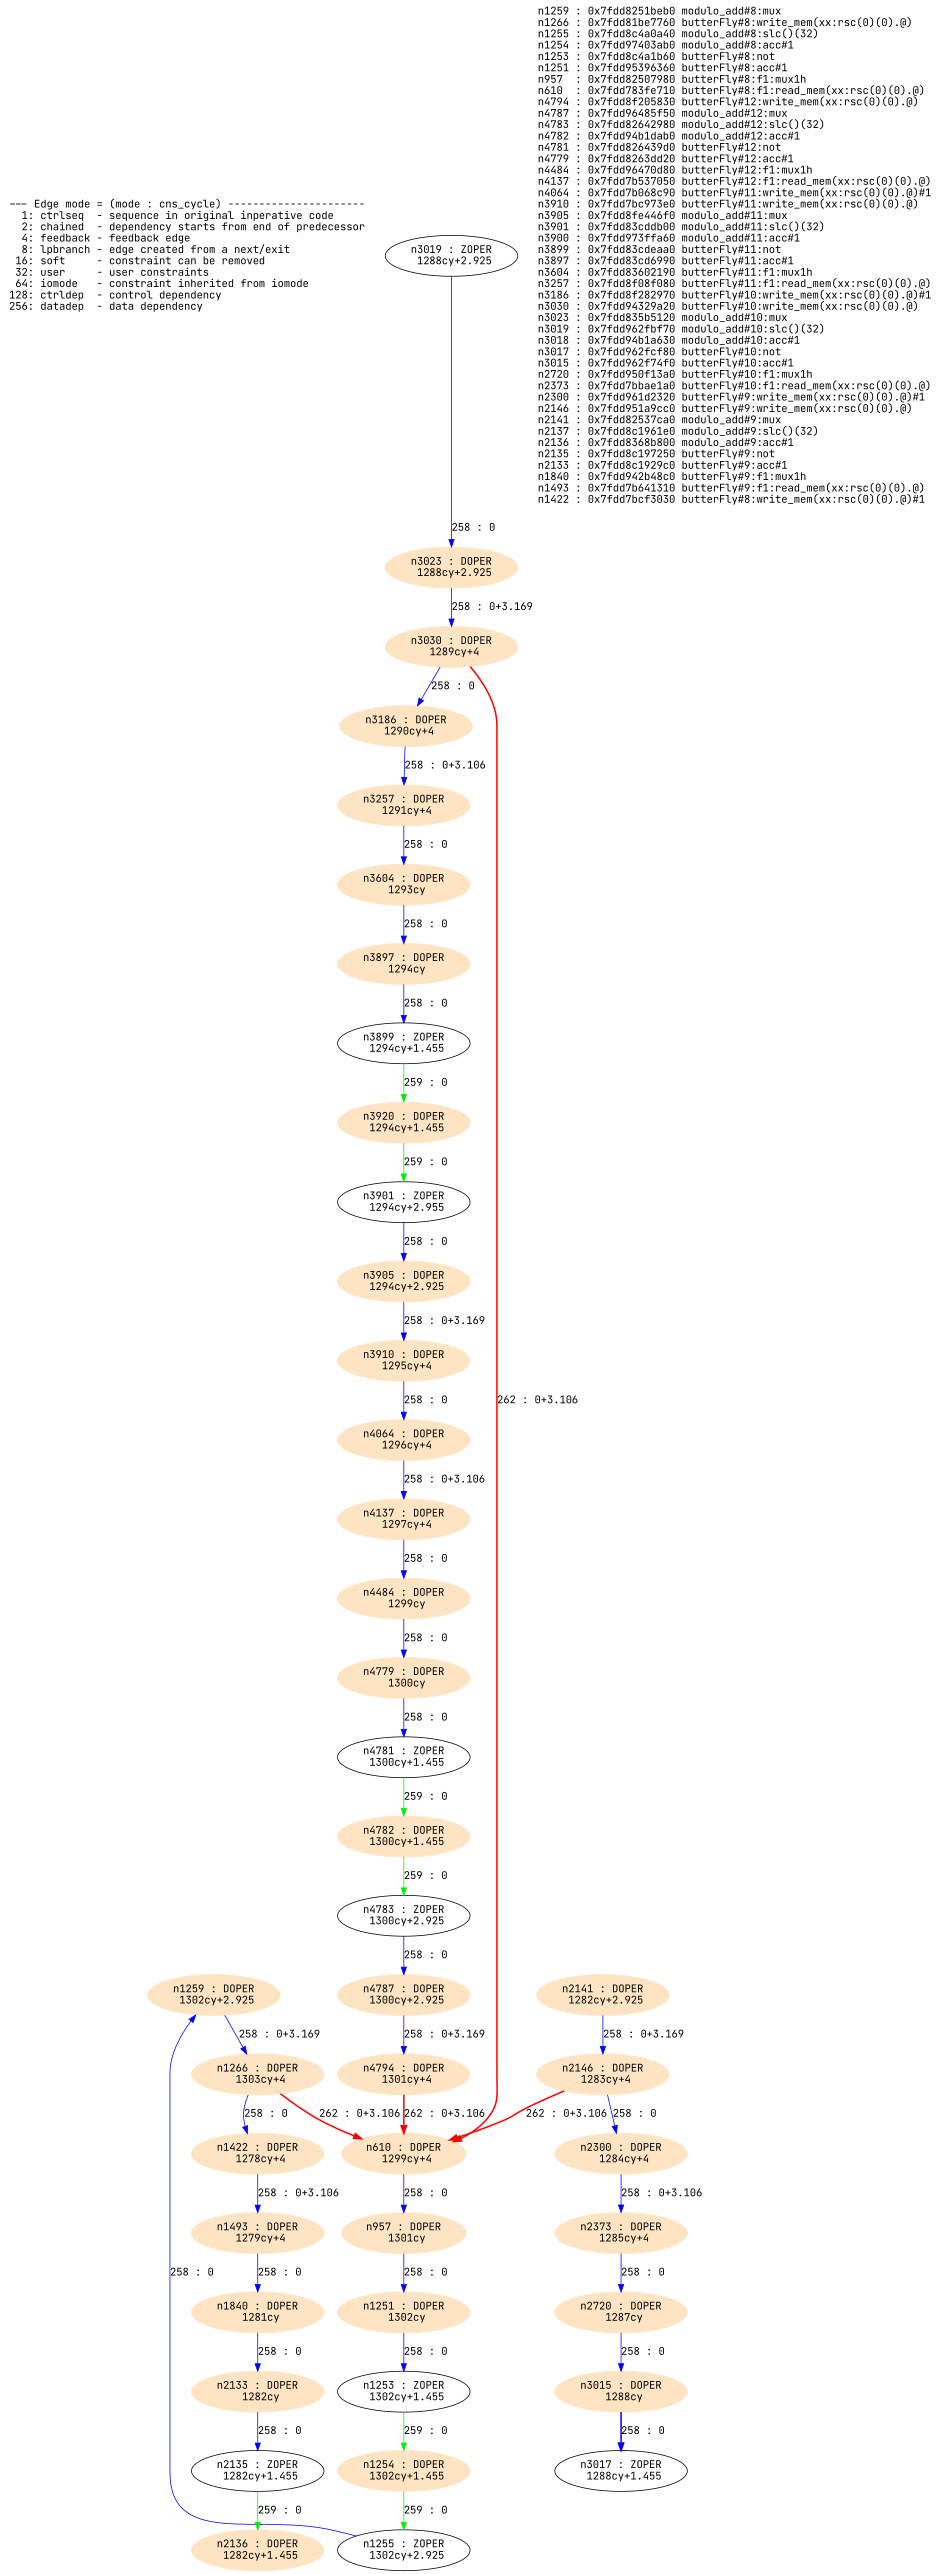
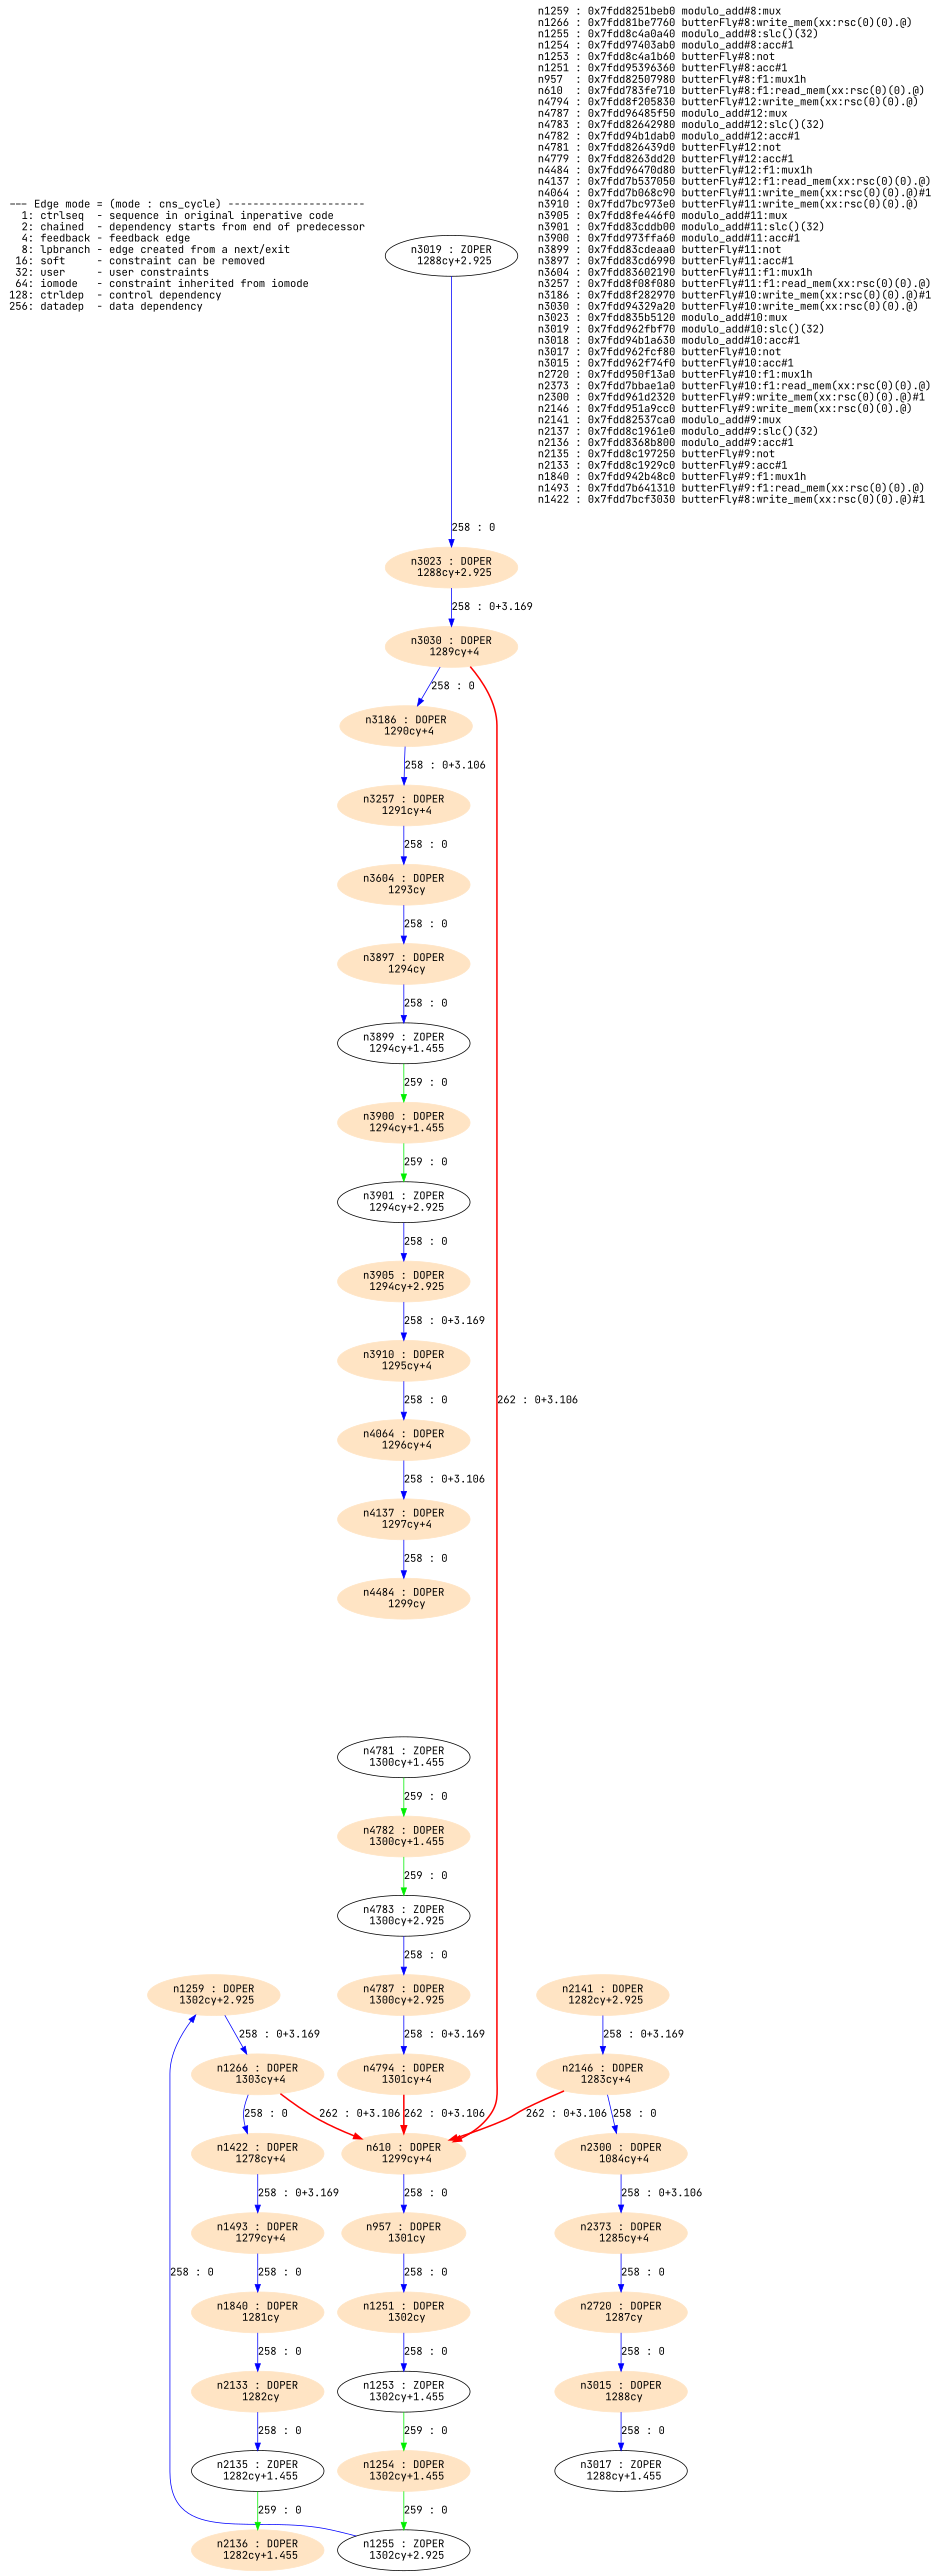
  digraph {
    fontname="JetBrains Mono"
    node [fontname="JetBrains Mono" shape=ellipse color=bisque style=filled]
    edge [color=blue fontname="JetBrains Mono"]
    n1 [label="--- Edge mode = (mode : cns_cycle) ----------------------\l  1: ctrlseq  - sequence in original inperative code     \l  2: chained  - dependency starts from end of predecessor\l  4: feedback - feedback edge                            \l  8: lpbranch - edge created from a next/exit            \l 16: soft     - constraint can be removed                \l 32: user     - user constraints                         \l 64: iomode   - constraint inherited from iomode         \l128: ctrldep  - control dependency                       \l256: datadep  - data dependency                          \l" labeljust=left shape=none color="" style=""]
    n2 [label="n1259 : DOPER\n 1302cy+2.925\n"]
    n3 [label="n1266 : DOPER\n 1303cy+4\n"]
    n4 [label="n610 : DOPER\n 1299cy+4\n"]
    n5 [label="n1422 : DOPER\n 1278cy+4\n"]
    n6 [label="n957 : DOPER\n 1301cy\n"]
    n7 [label="n1493 : DOPER\n 1279cy+4\n"]
    n8 [label="n1255 : ZOPER\n 1302cy+2.925\n" color="" style=""]
    n9 [label="n1254 : DOPER\n 1302cy+1.455\n"]
    n10 [label="n1253 : ZOPER\n 1302cy+1.455\n" color="" style=""]
    n11 [label="n1251 : DOPER\n 1302cy\n"]
    n12 [label="n4794 : DOPER\n 1301cy+4\n"]
    n13 [label="n4787 : DOPER\n 1300cy+2.925\n"]
    n14 [label="n4783 : ZOPER\n 1300cy+2.925\n" color="" style=""]
    n15 [label="n4782 : DOPER\n 1300cy+1.455\n"]
    n16 [label="n4781 : ZOPER\n 1300cy+1.455\n" color="" style=""]
-   n17 [label="n4779 : DOPER\n 1300cy\n"]
    n18 [label="n4484 : DOPER\n 1299cy\n"]
    n19 [label="n4137 : DOPER\n 1297cy+4\n"]
    n20 [label="n4064 : DOPER\n 1296cy+4\n"]
    n21 [label="n3910 : DOPER\n 1295cy+4\n"]
    n22 [label="n3905 : DOPER\n 1294cy+2.925\n"]
-   n23 [label="n3901 : ZOPER\n 1294cy+2.955\n" color="" style=""]
-   n24 [label="n3920 : DOPER\n 1294cy+1.455\n"]
+   n23 [label="n3901 : ZOPER\n 1294cy+2.925\n" color="" style=""]
+   n24 [label="n3900 : DOPER\n 1294cy+1.455\n"]
    n25 [label="n3899 : ZOPER\n 1294cy+1.455\n" color="" style=""]
    n26 [label="n3897 : DOPER\n 1294cy\n"]
    n27 [label="n3604 : DOPER\n 1293cy\n"]
    n28 [label="n3257 : DOPER\n 1291cy+4\n"]
    n29 [label="n3186 : DOPER\n 1290cy+4\n"]
    n30 [label="n3030 : DOPER\n 1289cy+4\n"]
    n31 [label="n3023 : DOPER\n 1288cy+2.925\n"]
    n32 [label="n3019 : ZOPER\n 1288cy+2.925\n" color="" style=""]
    n33 [label="n3017 : ZOPER\n 1288cy+1.455\n" color="" style=""]
    n34 [label="n3015 : DOPER\n 1288cy\n"]
    n35 [label="n2720 : DOPER\n 1287cy\n"]
    n36 [label="n2373 : DOPER\n 1285cy+4\n"]
-   n37 [label="n2300 : DOPER\n 1284cy+4\n"]
+   n37 [label="n2300 : DOPER\n 1084cy+4\n"]
    n38 [label="n2146 : DOPER\n 1283cy+4\n"]
    n39 [label="n2141 : DOPER\n 1282cy+2.925\n"]
    n40 [label="n2136 : DOPER\n 1282cy+1.455\n"]
    n41 [label="n2135 : ZOPER\n 1282cy+1.455\n" color="" style=""]
    n42 [label="n2133 : DOPER\n 1282cy\n"]
    n43 [label="n1840 : DOPER\n 1281cy\n"]
    n44 [label="n1259 : 0x7fdd8251beb0 modulo_add#8:mux\ln1266 : 0x7fdd81be7760 butterFly#8:write_mem(xx:rsc(0)(0).@)\ln1255 : 0x7fdd8c4a0a40 modulo_add#8:slc()(32)\ln1254 : 0x7fdd97403ab0 modulo_add#8:acc#1\ln1253 : 0x7fdd8c4a1b60 butterFly#8:not\ln1251 : 0x7fdd95396360 butterFly#8:acc#1\ln957  : 0x7fdd82507980 butterFly#8:f1:mux1h\ln610  : 0x7fdd783fe710 butterFly#8:f1:read_mem(xx:rsc(0)(0).@)\ln4794 : 0x7fdd8f205830 butterFly#12:write_mem(xx:rsc(0)(0).@)\ln4787 : 0x7fdd96485f50 modulo_add#12:mux\ln4783 : 0x7fdd82642980 modulo_add#12:slc()(32)\ln4782 : 0x7fdd94b1dab0 modulo_add#12:acc#1\ln4781 : 0x7fdd826439d0 butterFly#12:not\ln4779 : 0x7fdd8263dd20 butterFly#12:acc#1\ln4484 : 0x7fdd96470d80 butterFly#12:f1:mux1h\ln4137 : 0x7fdd7b537050 butterFly#12:f1:read_mem(xx:rsc(0)(0).@)\ln4064 : 0x7fdd7b068c90 butterFly#11:write_mem(xx:rsc(0)(0).@)#1\ln3910 : 0x7fdd7bc973e0 butterFly#11:write_mem(xx:rsc(0)(0).@)\ln3905 : 0x7fdd8fe446f0 modulo_add#11:mux\ln3901 : 0x7fdd83cddb00 modulo_add#11:slc()(32)\ln3900 : 0x7fdd973ffa60 modulo_add#11:acc#1\ln3899 : 0x7fdd83cdeaa0 butterFly#11:not\ln3897 : 0x7fdd83cd6990 butterFly#11:acc#1\ln3604 : 0x7fdd83602190 butterFly#11:f1:mux1h\ln3257 : 0x7fdd8f08f080 butterFly#11:f1:read_mem(xx:rsc(0)(0).@)\ln3186 : 0x7fdd8f282970 butterFly#10:write_mem(xx:rsc(0)(0).@)#1\ln3030 : 0x7fdd94329a20 butterFly#10:write_mem(xx:rsc(0)(0).@)\ln3023 : 0x7fdd835b5120 modulo_add#10:mux\ln3019 : 0x7fdd962fbf70 modulo_add#10:slc()(32)\ln3018 : 0x7fdd94b1a630 modulo_add#10:acc#1\ln3017 : 0x7fdd962fcf80 butterFly#10:not\ln3015 : 0x7fdd962f74f0 butterFly#10:acc#1\ln2720 : 0x7fdd950f13a0 butterFly#10:f1:mux1h\ln2373 : 0x7fdd7bbae1a0 butterFly#10:f1:read_mem(xx:rsc(0)(0).@)\ln2300 : 0x7fdd961d2320 butterFly#9:write_mem(xx:rsc(0)(0).@)#1\ln2146 : 0x7fdd951a9cc0 butterFly#9:write_mem(xx:rsc(0)(0).@)\ln2141 : 0x7fdd82537ca0 modulo_add#9:mux\ln2137 : 0x7fdd8c1961e0 modulo_add#9:slc()(32)\ln2136 : 0x7fdd8368b800 modulo_add#9:acc#1\ln2135 : 0x7fdd8c197250 butterFly#9:not\ln2133 : 0x7fdd8c1929c0 butterFly#9:acc#1\ln1840 : 0x7fdd942b48c0 butterFly#9:f1:mux1h\ln1493 : 0x7fdd7b641310 butterFly#9:f1:read_mem(xx:rsc(0)(0).@)\ln1422 : 0x7fdd7bcf3030 butterFly#8:write_mem(xx:rsc(0)(0).@)#1\l" labeljust=left shape=none color="" style=""]
    n2 -> n3 [label="258 : 0+3.169"]
    n3 -> n4 [color=red label="262 : 0+3.106" style=bold]
    n3 -> n5 [label="258 : 0"]
    n4 -> n6 [label="258 : 0"]
-   n5 -> n7 [label="258 : 0+3.106"]
+   n5 -> n7 [label="258 : 0+3.169"]
    n6 -> n11 [label="258 : 0"]
    n7 -> n43 [label="258 : 0"]
    n8 -> n2 [label="258 : 0"]
    n9 -> n8 [color=green2 label="259 : 0"]
    n10 -> n9 [color=green2 label="259 : 0"]
    n11 -> n10 [label="258 : 0"]
    n12 -> n4 [color=red label="262 : 0+3.106" style=bold]
    n13 -> n12 [label="258 : 0+3.169"]
    n14 -> n13 [label="258 : 0"]
    n15 -> n14 [color=green2 label="259 : 0"]
    n16 -> n15 [color=green2 label="259 : 0"]
-   n17 -> n16 [label="258 : 0"]
-   n18 -> n17 [label="258 : 0"]
    n19 -> n18 [label="258 : 0"]
    n20 -> n19 [label="258 : 0+3.106"]
    n21 -> n20 [label="258 : 0"]
    n22 -> n21 [label="258 : 0+3.169"]
    n23 -> n22 [label="258 : 0"]
    n24 -> n23 [color=green2 label="259 : 0"]
    n25 -> n24 [color=green2 label="259 : 0"]
    n26 -> n25 [label="258 : 0"]
    n27 -> n26 [label="258 : 0"]
    n28 -> n27 [label="258 : 0"]
    n29 -> n28 [label="258 : 0+3.106"]
    n30 -> n4 [color=red label="262 : 0+3.106" style=bold]
    n30 -> n29 [label="258 : 0"]
    n31 -> n30 [label="258 : 0+3.169"]
    n32 -> n31 [label="258 : 0"]
-   n34 -> n33 [label="258 : 0" style=bold]
+   n34 -> n33 [label="258 : 0"]
    n35 -> n34 [label="258 : 0"]
    n36 -> n35 [label="258 : 0"]
    n37 -> n36 [label="258 : 0+3.106"]
    n38 -> n4 [color=red label="262 : 0+3.106" style=bold]
    n38 -> n37 [label="258 : 0"]
    n39 -> n38 [label="258 : 0+3.169"]
    n41 -> n40 [color=green2 label="259 : 0"]
    n42 -> n41 [label="258 : 0"]
    n43 -> n42 [label="258 : 0"]
  }
